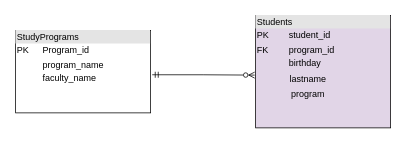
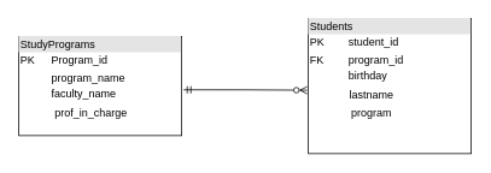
  <mxCell id="0" />
  <mxCell id="1" parent="0" />
  <mxCell id="2" value="&lt;div style=&quot;box-sizing:border-box;width:100%;background:#e4e4e4;padding:2px;&quot;&gt;StudyPrograms&lt;/div&gt;&lt;table style=&quot;width:100%;font-size:1em;&quot; cellpadding=&quot;2&quot; cellspacing=&quot;0&quot;&gt;&lt;tbody&gt;&lt;tr&gt;&lt;td&gt;PK&lt;/td&gt;&lt;td&gt;Program_id&lt;/td&gt;&lt;/tr&gt;&lt;tr&gt;&lt;td&gt;&lt;br&gt;&lt;/td&gt;&lt;td&gt;program_name&lt;/td&gt;&lt;/tr&gt;&lt;tr&gt;&lt;td&gt;&lt;/td&gt;&lt;td&gt;faculty_name&amp;nbsp;&lt;/td&gt;&lt;/tr&gt;&lt;/tbody&gt;&lt;/table&gt;" style="verticalAlign=top;align=left;overflow=fill;html=1;whiteSpace=wrap;" vertex="1" parent="1"><mxGeometry x="20" y="40" width="180" height="110" as="geometry" /></mxCell>
- <mxCell id="3" value="&lt;div style=&quot;box-sizing:border-box;width:100%;background:#e4e4e4;padding:2px;&quot;&gt;Students&lt;/div&gt;&lt;table style=&quot;width:100%;font-size:1em;&quot; cellpadding=&quot;2&quot; cellspacing=&quot;0&quot;&gt;&lt;tbody&gt;&lt;tr&gt;&lt;td&gt;PK&lt;/td&gt;&lt;td&gt;student_id&lt;/td&gt;&lt;/tr&gt;&lt;tr&gt;&lt;td&gt;FK&lt;/td&gt;&lt;td&gt;program_id&lt;/td&gt;&lt;/tr&gt;&lt;tr&gt;&lt;td&gt;&lt;/td&gt;&lt;td&gt;birthday&lt;/td&gt;&lt;/tr&gt;&lt;/tbody&gt;&lt;/table&gt;" style="verticalAlign=top;align=left;overflow=fill;html=1;whiteSpace=wrap;fillColor=#e1d5e7;" vertex="1" parent="1"><mxGeometry x="340" y="20" width="180" height="150" as="geometry" /></mxCell>
+ <mxCell id="3" value="&lt;div style=&quot;box-sizing:border-box;width:100%;background:#e4e4e4;padding:2px;&quot;&gt;Students&lt;/div&gt;&lt;table style=&quot;width:100%;font-size:1em;&quot; cellpadding=&quot;2&quot; cellspacing=&quot;0&quot;&gt;&lt;tbody&gt;&lt;tr&gt;&lt;td&gt;PK&lt;/td&gt;&lt;td&gt;student_id&lt;/td&gt;&lt;/tr&gt;&lt;tr&gt;&lt;td&gt;FK&lt;/td&gt;&lt;td&gt;program_id&lt;/td&gt;&lt;/tr&gt;&lt;tr&gt;&lt;td&gt;&lt;/td&gt;&lt;td&gt;birthday&lt;/td&gt;&lt;/tr&gt;&lt;/tbody&gt;&lt;/table&gt;" style="verticalAlign=top;align=left;overflow=fill;html=1;whiteSpace=wrap;" vertex="1" parent="1"><mxGeometry x="340" y="20" width="180" height="150" as="geometry" /></mxCell>
+ <mxCell id="4" value="prof_in_charge" style="text;html=1;strokeColor=none;fillColor=none;align=center;verticalAlign=middle;whiteSpace=wrap;rounded=0;" vertex="1" parent="1"><mxGeometry x="70" y="110" width="60" height="30" as="geometry" /></mxCell>
  <mxCell id="5" value="lastname" style="text;html=1;strokeColor=none;fillColor=none;align=center;verticalAlign=middle;whiteSpace=wrap;rounded=0;" vertex="1" parent="1"><mxGeometry x="380" y="90" width="60" height="30" as="geometry" /></mxCell>
  <mxCell id="6" value="program" style="text;html=1;strokeColor=none;fillColor=none;align=center;verticalAlign=middle;whiteSpace=wrap;rounded=0;" vertex="1" parent="1"><mxGeometry x="380" y="110" width="60" height="30" as="geometry" /></mxCell>
  <mxCell id="7" value="" style="html=1;verticalAlign=bottom;endArrow=ERzeroToMany;rounded=0;exitX=1.012;exitY=0.538;exitDx=0;exitDy=0;exitPerimeter=0;entryX=-0.007;entryY=0.531;entryDx=0;entryDy=0;entryPerimeter=0;elbow=vertical;edgeStyle=orthogonalEdgeStyle;startArrow=ERmandOne;startFill=0;endFill=0;" edge="1" parent="1" source="2" target="3"><mxGeometry width="80" relative="1" as="geometry"><mxPoint x="230" y="104.71" as="sourcePoint" /><mxPoint x="310" y="104.71" as="targetPoint" /></mxGeometry></mxCell>
